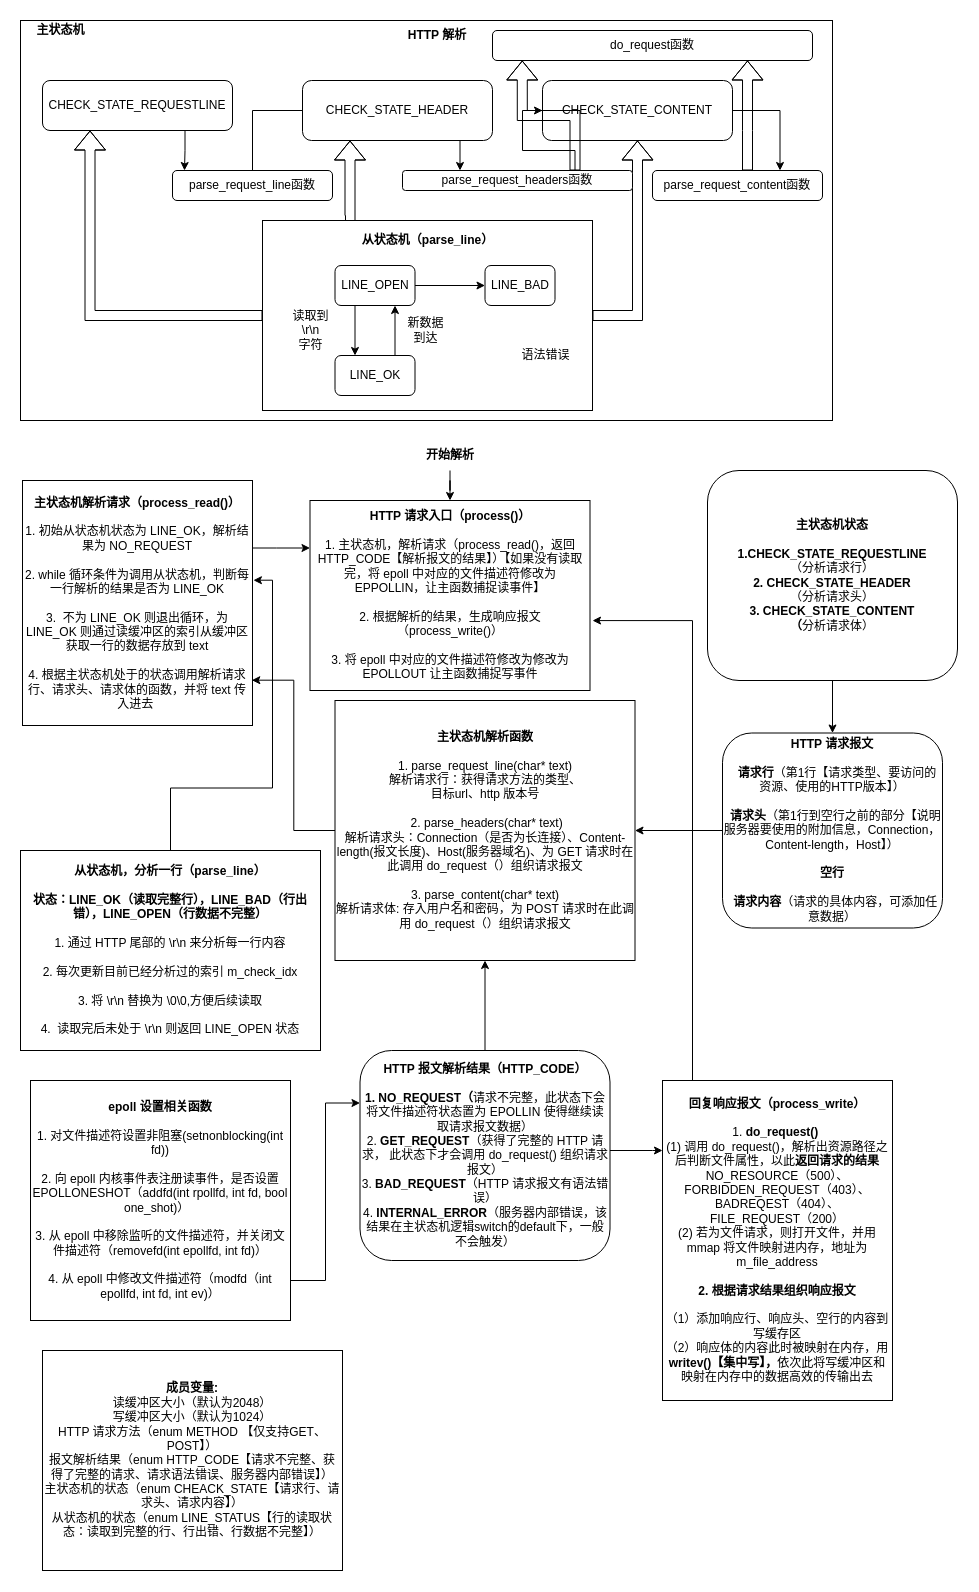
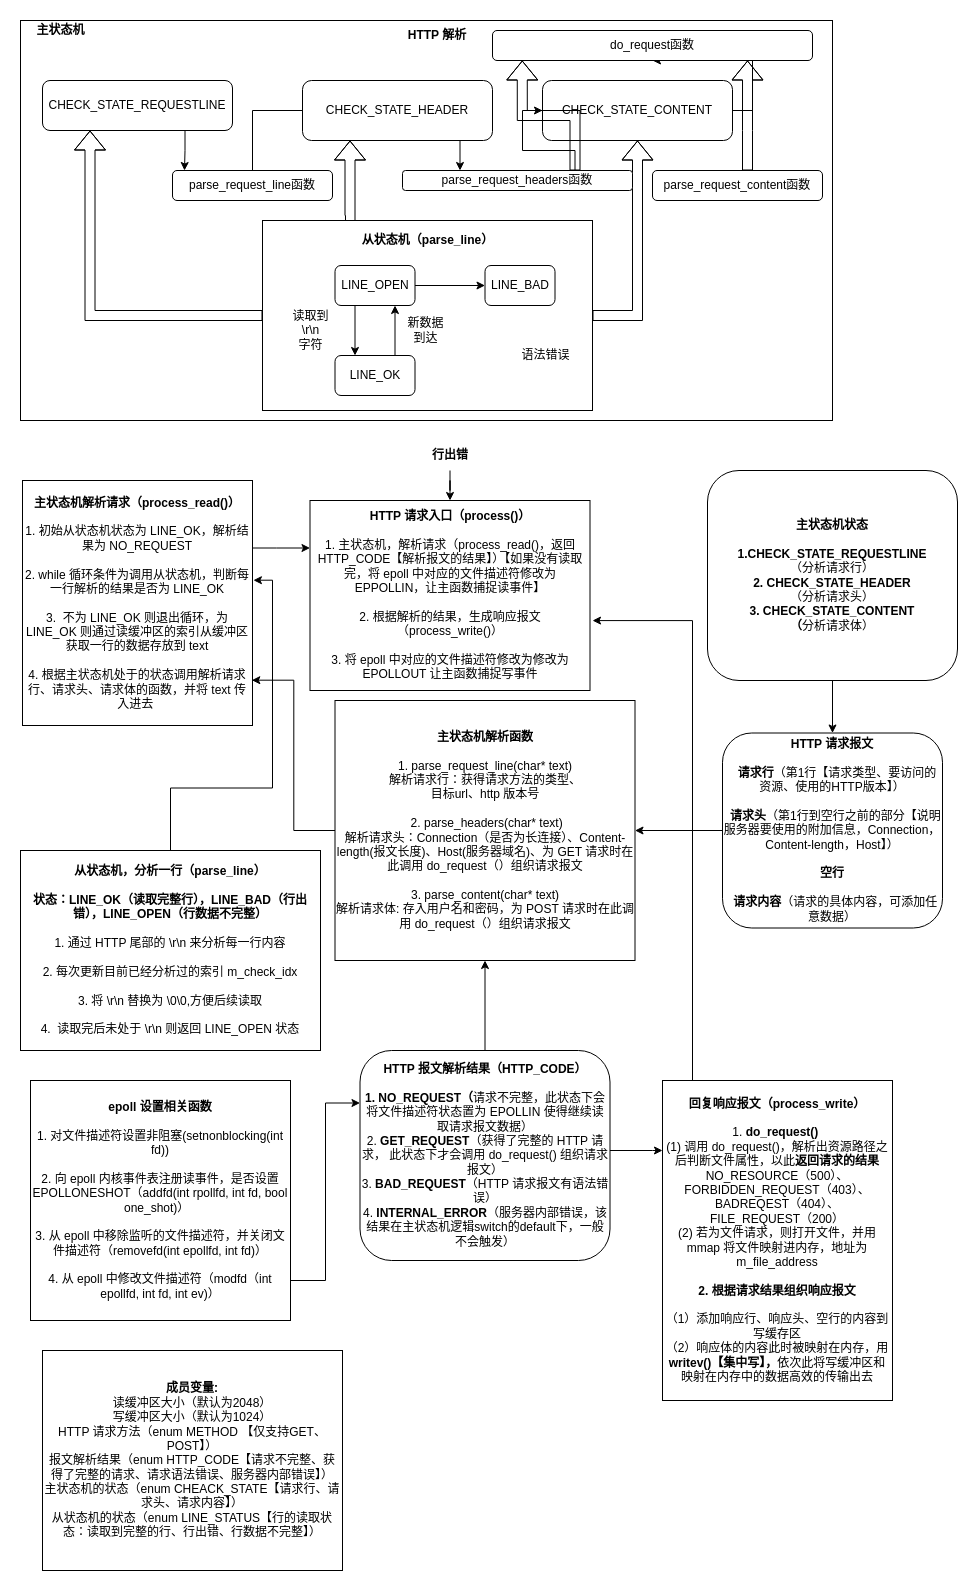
  <mxCell id="0" />
  <mxCell id="1" parent="0" />
  <mxCell id="2" value="" style="rounded=0;whiteSpace=wrap;html=1;" parent="1" vertex="1"><mxGeometry x="20" y="20" width="812" height="400" as="geometry" /></mxCell>
  <mxCell id="3" value="&lt;b&gt;HTTP 解析&lt;/b&gt;" style="text;html=1;strokeColor=none;fillColor=none;align=center;verticalAlign=middle;whiteSpace=wrap;rounded=0;" parent="1" vertex="1"><mxGeometry x="382" y="20" width="110" height="30" as="geometry" /></mxCell>
  <mxCell id="4" style="edgeStyle=orthogonalEdgeStyle;rounded=0;orthogonalLoop=1;jettySize=auto;html=1;" edge="1" parent="1" source="5" target="49"><mxGeometry relative="1" as="geometry" /></mxCell>
  <mxCell id="5" value="&lt;b&gt;HTTP 请求报文&lt;br&gt;&lt;br&gt;&amp;nbsp; &amp;nbsp;请求行&lt;/b&gt;（第1行【请求类型、要访问的资源、使用的HTTP版本】）&lt;br&gt;&lt;br&gt;&lt;b&gt;&amp;nbsp; 请求头&lt;/b&gt;（第1行到空行之前的部分【说明服务器要使用的附加信息，Connection，Content-length，Host】）&lt;br&gt;&lt;b&gt;&lt;br&gt;空行&lt;br&gt;&lt;/b&gt;&lt;br&gt;&lt;b&gt;&amp;nbsp; 请求内容&lt;/b&gt;（请求的具体内容，可添加任意数据）" style="rounded=1;whiteSpace=wrap;html=1;" parent="1" vertex="1"><mxGeometry x="722" y="732.5" width="220" height="195" as="geometry" /></mxCell>
  <mxCell id="6" value="&lt;b&gt;成员变量:&lt;/b&gt;&lt;br&gt;读缓冲区大小（默认为2048）&lt;br&gt;写缓冲区大小（默认为1024）&lt;br&gt;HTTP 请求方法（enum METHOD 【仅支持GET、POST】）&lt;br&gt;报文解析结果（enum HTTP_CODE【请求不完整、获得了完整的请求、请求语法错误、服务器内部错误】）&lt;br&gt;主状态机的状态（enum CHEACK_STATE【请求行、请求头、请求内容】）&lt;br&gt;从状态机的状态（enum LINE_STATUS【行的读取状态：读取到完整的行、行出错、行数据不完整】）" style="rounded=0;whiteSpace=wrap;html=1;" parent="1" vertex="1"><mxGeometry x="42" y="1350" width="300" height="220" as="geometry" /></mxCell>
  <mxCell id="7" style="edgeStyle=orthogonalEdgeStyle;rounded=0;orthogonalLoop=1;jettySize=auto;html=1;entryX=0;entryY=0.25;entryDx=0;entryDy=0;" edge="1" parent="1" source="8" target="12"><mxGeometry relative="1" as="geometry"><Array as="points"><mxPoint x="325" y="1280" /><mxPoint x="325" y="1102" /></Array></mxGeometry></mxCell>
  <mxCell id="8" value="&lt;b&gt;epoll 设置相关函数&lt;/b&gt;&lt;br&gt;&lt;br&gt;1. 对文件描述符设置非阻塞(setnonblocking(int fd))&lt;br&gt;&lt;br&gt;2. 向 epoll 内核事件表注册读事件，是否设置EPOLLONESHOT（addfd(int rpollfd, int fd, bool one_shot)）&amp;nbsp;&amp;nbsp;&lt;br&gt;&lt;br&gt;3. 从 epoll 中移除监听的文件描述符，并关闭文件描述符（removefd(int epollfd, int fd)）&lt;br&gt;&lt;br&gt;4. 从 epoll 中修改文件描述符（modfd（int epollfd, int fd, int ev)）" style="rounded=0;whiteSpace=wrap;html=1;" parent="1" vertex="1"><mxGeometry x="30" y="1080" width="260" height="240" as="geometry" /></mxCell>
  <mxCell id="9" value="&lt;b&gt;HTTP 请求入口（process()）&lt;/b&gt;&lt;br&gt;&lt;br&gt;1. 主状态机，解析请求（process_read()，返回 HTTP_CODE【解析报文的结果】）【如果没有读取完，将 epoll 中对应的文件描述符修改为 EPPOLLIN，让主函数捕捉读事件】&lt;br&gt;&lt;br&gt;2. 根据解析的结果，生成响应报文（process_write()）&lt;br&gt;&lt;br&gt;3. 将 epoll 中对应的文件描述符修改为修改为 EPOLLOUT 让主函数捕捉写事件" style="whiteSpace=wrap;html=1;" parent="1" vertex="1"><mxGeometry x="309.5" y="500" width="280" height="190" as="geometry" /></mxCell>
  <mxCell id="10" style="edgeStyle=orthogonalEdgeStyle;rounded=0;orthogonalLoop=1;jettySize=auto;html=1;" edge="1" parent="1" source="12" target="49"><mxGeometry relative="1" as="geometry" /></mxCell>
  <mxCell id="11" style="edgeStyle=orthogonalEdgeStyle;rounded=0;orthogonalLoop=1;jettySize=auto;html=1;" edge="1" parent="1" source="12" target="51"><mxGeometry relative="1" as="geometry"><Array as="points"><mxPoint x="652" y="1150" /><mxPoint x="652" y="1150" /></Array></mxGeometry></mxCell>
  <mxCell id="12" value="&lt;b&gt;HTTP 报文解析结果（HTTP_CODE）&lt;br&gt;&lt;br&gt;1. NO_REQUEST（&lt;/b&gt;请求不完整，此状态下会将文件描述符状态置为 EPOLLIN 使得继续读取请求报文数据）&lt;br&gt;2. &lt;b&gt;GET_REQUEST&lt;/b&gt;（获得了完整的 HTTP 请求， 此状态下才会调用 do_request() 组织请求报文）&lt;br&gt;3.&lt;b&gt; BAD_REQUEST&lt;/b&gt;（HTTP 请求报文有语法错误）&lt;br&gt;4. &lt;b&gt;INTERNAL_ERROR&lt;/b&gt;（服务器内部错误，该结果在主状态机逻辑switch的default下，一般不会触发）" style="rounded=1;whiteSpace=wrap;html=1;" parent="1" vertex="1"><mxGeometry x="359.5" y="1050" width="250" height="210" as="geometry" /></mxCell>
  <mxCell id="13" style="edgeStyle=orthogonalEdgeStyle;rounded=0;orthogonalLoop=1;jettySize=auto;html=1;entryX=1.004;entryY=0.407;entryDx=0;entryDy=0;entryPerimeter=0;" edge="1" parent="1" source="14" target="47"><mxGeometry relative="1" as="geometry" /></mxCell>
  <mxCell id="14" value="&lt;b&gt;从状态机，分析一行（parse_line）&lt;/b&gt;&lt;br&gt;&lt;br&gt;&lt;b&gt;状态：LINE_OK（读取完整行），LINE_BAD（行出错），LINE_OPEN（行数据不完整）&lt;br&gt;&lt;/b&gt;&lt;br&gt;1. 通过 HTTP 尾部的 \r\n 来分析每一行内容&lt;br&gt;&lt;br&gt;2. 每次更新目前已经分析过的索引 m_check_idx&lt;br&gt;&lt;br&gt;3. 将 \r\n 替换为 \0\0,方便后续读取&lt;br&gt;&lt;br&gt;4.&amp;nbsp; 读取完后未处于 \r\n 则返回 LINE_OPEN 状态" style="whiteSpace=wrap;html=1;" parent="1" vertex="1"><mxGeometry x="20" y="850" width="300" height="200" as="geometry" /></mxCell>
  <mxCell id="15" value="&lt;b&gt;主状态机&lt;/b&gt;" style="text;html=1;align=center;verticalAlign=middle;resizable=0;points=[];autosize=1;strokeColor=none;fillColor=none;" parent="1" vertex="1"><mxGeometry x="30" y="20" width="60" height="20" as="geometry" /></mxCell>
  <mxCell id="16" style="edgeStyle=orthogonalEdgeStyle;shape=flexArrow;rounded=0;orthogonalLoop=1;jettySize=auto;html=1;exitX=0;exitY=0.5;exitDx=0;exitDy=0;entryX=0.25;entryY=1;entryDx=0;entryDy=0;" parent="1" source="19" target="31" edge="1"><mxGeometry relative="1" as="geometry" /></mxCell>
  <mxCell id="17" style="edgeStyle=orthogonalEdgeStyle;shape=flexArrow;rounded=0;orthogonalLoop=1;jettySize=auto;html=1;exitX=0.25;exitY=0;exitDx=0;exitDy=0;entryX=0.25;entryY=1;entryDx=0;entryDy=0;" parent="1" source="19" target="33" edge="1"><mxGeometry relative="1" as="geometry"><Array as="points"><mxPoint x="350" y="220" /></Array></mxGeometry></mxCell>
  <mxCell id="18" style="edgeStyle=orthogonalEdgeStyle;shape=flexArrow;rounded=0;orthogonalLoop=1;jettySize=auto;html=1;exitX=1;exitY=0.5;exitDx=0;exitDy=0;entryX=0.5;entryY=1;entryDx=0;entryDy=0;" parent="1" source="19" target="35" edge="1"><mxGeometry relative="1" as="geometry" /></mxCell>
  <mxCell id="19" value="" style="whiteSpace=wrap;html=1;" parent="1" vertex="1"><mxGeometry x="262" y="220" width="330" height="190" as="geometry" /></mxCell>
  <mxCell id="20" style="edgeStyle=orthogonalEdgeStyle;rounded=0;orthogonalLoop=1;jettySize=auto;html=1;" parent="1" source="21" target="23" edge="1"><mxGeometry relative="1" as="geometry" /></mxCell>
  <mxCell id="21" value="LINE_OPEN" style="rounded=1;whiteSpace=wrap;html=1;" parent="1" vertex="1"><mxGeometry x="334.5" y="265" width="80" height="40" as="geometry" /></mxCell>
  <mxCell id="22" value="&lt;b&gt;从状态机（parse_line）&lt;/b&gt;" style="text;html=1;align=center;verticalAlign=middle;resizable=0;points=[];autosize=1;strokeColor=none;fillColor=none;" parent="1" vertex="1"><mxGeometry x="352" y="230" width="150" height="20" as="geometry" /></mxCell>
  <mxCell id="23" value="LINE_BAD" style="rounded=1;whiteSpace=wrap;html=1;" parent="1" vertex="1"><mxGeometry x="484.5" y="265" width="70" height="40" as="geometry" /></mxCell>
  <mxCell id="24" value="语法错误" style="text;html=1;align=center;verticalAlign=middle;resizable=0;points=[];autosize=1;strokeColor=none;fillColor=none;" parent="1" vertex="1"><mxGeometry x="514.5" y="345" width="60" height="20" as="geometry" /></mxCell>
  <mxCell id="25" value="新数据&lt;br&gt;到达" style="text;html=1;align=center;verticalAlign=middle;resizable=0;points=[];autosize=1;strokeColor=none;fillColor=none;" parent="1" vertex="1"><mxGeometry x="399.5" y="315" width="50" height="30" as="geometry" /></mxCell>
  <mxCell id="26" style="edgeStyle=orthogonalEdgeStyle;rounded=0;orthogonalLoop=1;jettySize=auto;html=1;exitX=0.25;exitY=1;exitDx=0;exitDy=0;entryX=0.25;entryY=0;entryDx=0;entryDy=0;" parent="1" source="21" target="27" edge="1"><mxGeometry relative="1" as="geometry" /></mxCell>
  <mxCell id="27" value="LINE_OK" style="rounded=1;whiteSpace=wrap;html=1;" parent="1" vertex="1"><mxGeometry x="334.5" y="355" width="80" height="40" as="geometry" /></mxCell>
  <mxCell id="28" style="edgeStyle=orthogonalEdgeStyle;rounded=0;orthogonalLoop=1;jettySize=auto;html=1;exitX=0.75;exitY=0;exitDx=0;exitDy=0;entryX=0.75;entryY=1;entryDx=0;entryDy=0;" parent="1" source="27" target="21" edge="1"><mxGeometry relative="1" as="geometry" /></mxCell>
  <mxCell id="29" value="读取到&lt;br&gt;\r\n&lt;br&gt;字符&lt;br&gt;" style="text;html=1;align=center;verticalAlign=middle;resizable=0;points=[];autosize=1;strokeColor=none;fillColor=none;" parent="1" vertex="1"><mxGeometry x="284.5" y="305" width="50" height="50" as="geometry" /></mxCell>
  <mxCell id="30" style="edgeStyle=orthogonalEdgeStyle;rounded=0;orthogonalLoop=1;jettySize=auto;html=1;exitX=0.75;exitY=1;exitDx=0;exitDy=0;entryX=0.075;entryY=0;entryDx=0;entryDy=0;entryPerimeter=0;" parent="1" source="31" target="37" edge="1"><mxGeometry relative="1" as="geometry" /></mxCell>
  <mxCell id="31" value="CHECK_STATE_REQUESTLINE&lt;br&gt;" style="rounded=1;whiteSpace=wrap;html=1;" parent="1" vertex="1"><mxGeometry x="42" y="80" width="190" height="50" as="geometry" /></mxCell>
  <mxCell id="32" style="edgeStyle=orthogonalEdgeStyle;rounded=0;orthogonalLoop=1;jettySize=auto;html=1;exitX=0.75;exitY=1;exitDx=0;exitDy=0;entryX=0.25;entryY=0;entryDx=0;entryDy=0;" parent="1" source="33" target="40" edge="1"><mxGeometry relative="1" as="geometry" /></mxCell>
  <mxCell id="33" value="CHECK_STATE_HEADER" style="rounded=1;whiteSpace=wrap;html=1;" parent="1" vertex="1"><mxGeometry x="302" y="80" width="190" height="60" as="geometry" /></mxCell>
- <mxCell id="34" style="edgeStyle=orthogonalEdgeStyle;rounded=0;orthogonalLoop=1;jettySize=auto;html=1;exitX=1;exitY=0.5;exitDx=0;exitDy=0;entryX=0.75;entryY=0;entryDx=0;entryDy=0;" parent="1" source="35" target="42" edge="1"><mxGeometry relative="1" as="geometry" /></mxCell>
+ <mxCell id="34" style="edgeStyle=orthogonalEdgeStyle;rounded=0;orthogonalLoop=1;jettySize=auto;html=1;exitX=1;exitY=0.5;exitDx=0;exitDy=0;" parent="1" source="35" target="43" edge="1"><mxGeometry relative="1" as="geometry" /></mxCell>
  <mxCell id="35" value="CHECK_STATE_CONTENT" style="rounded=1;whiteSpace=wrap;html=1;" parent="1" vertex="1"><mxGeometry x="542" y="80" width="190" height="60" as="geometry" /></mxCell>
  <mxCell id="36" style="edgeStyle=orthogonalEdgeStyle;rounded=0;orthogonalLoop=1;jettySize=auto;html=1;exitX=0.5;exitY=0;exitDx=0;exitDy=0;entryX=0;entryY=0.5;entryDx=0;entryDy=0;endArrow=none;" parent="1" source="37" target="33" edge="1"><mxGeometry relative="1" as="geometry" /></mxCell>
  <mxCell id="37" value="parse_request_line函数" style="rounded=1;whiteSpace=wrap;html=1;" parent="1" vertex="1"><mxGeometry x="172" y="170" width="160" height="30" as="geometry" /></mxCell>
  <mxCell id="38" style="edgeStyle=orthogonalEdgeStyle;rounded=0;orthogonalLoop=1;jettySize=auto;html=1;exitX=0.75;exitY=0;exitDx=0;exitDy=0;entryX=0;entryY=0.5;entryDx=0;entryDy=0;" parent="1" source="40" target="35" edge="1"><mxGeometry relative="1" as="geometry" /></mxCell>
  <mxCell id="39" style="edgeStyle=orthogonalEdgeStyle;shape=flexArrow;rounded=0;orthogonalLoop=1;jettySize=auto;html=1;exitX=0.75;exitY=0;exitDx=0;exitDy=0;entryX=0.093;entryY=1;entryDx=0;entryDy=0;entryPerimeter=0;" parent="1" source="40" target="43" edge="1"><mxGeometry relative="1" as="geometry" /></mxCell>
  <mxCell id="40" value="parse_request_headers函数" style="rounded=1;whiteSpace=wrap;html=1;" parent="1" vertex="1"><mxGeometry x="402" y="170" width="230" height="20" as="geometry" /></mxCell>
  <mxCell id="41" style="edgeStyle=orthogonalEdgeStyle;shape=flexArrow;rounded=0;orthogonalLoop=1;jettySize=auto;html=1;entryX=0.797;entryY=1;entryDx=0;entryDy=0;entryPerimeter=0;" parent="1" source="42" target="43" edge="1"><mxGeometry relative="1" as="geometry"><Array as="points"><mxPoint x="747" y="130" /><mxPoint x="747" y="130" /></Array></mxGeometry></mxCell>
  <mxCell id="42" value="parse_request_content函数" style="rounded=1;whiteSpace=wrap;html=1;" parent="1" vertex="1"><mxGeometry x="652" y="170" width="170" height="30" as="geometry" /></mxCell>
  <mxCell id="43" value="do_request函数" style="rounded=1;whiteSpace=wrap;html=1;" parent="1" vertex="1"><mxGeometry x="492" y="30" width="320" height="30" as="geometry" /></mxCell>
  <mxCell id="44" style="edgeStyle=orthogonalEdgeStyle;rounded=0;orthogonalLoop=1;jettySize=auto;html=1;entryX=0.5;entryY=0;entryDx=0;entryDy=0;" edge="1" parent="1" source="45" target="5"><mxGeometry relative="1" as="geometry" /></mxCell>
  <mxCell id="45" value="&lt;b&gt;主状态机状态&lt;/b&gt;&lt;br&gt;&lt;br&gt;&lt;b&gt;1.CHECK_STATE_REQUESTLINE&lt;/b&gt;&lt;br&gt;（分析请求行）&lt;br&gt;&lt;b&gt;2. CHECK_STATE_HEADER&lt;/b&gt;&lt;br&gt;（分析请求头）&lt;br&gt;&lt;b&gt;3. CHECK_STATE_CONTENT&lt;/b&gt;&lt;br&gt;&lt;b&gt;（&lt;/b&gt;分析请求体）" style="rounded=1;whiteSpace=wrap;html=1;" parent="1" vertex="1"><mxGeometry x="707" y="470" width="250" height="210" as="geometry" /></mxCell>
  <mxCell id="46" style="edgeStyle=orthogonalEdgeStyle;rounded=0;orthogonalLoop=1;jettySize=auto;html=1;entryX=0;entryY=0.25;entryDx=0;entryDy=0;" edge="1" parent="1" source="47" target="9"><mxGeometry relative="1" as="geometry"><Array as="points"><mxPoint x="276" y="548" /></Array></mxGeometry></mxCell>
  <mxCell id="47" value="&lt;b&gt;主状态机解析请求（process_read()）&lt;/b&gt;&lt;br&gt;&lt;br&gt;1. 初始从状态机状态为 LINE_OK，解析结果为 NO_REQUEST&lt;br&gt;&lt;br&gt;2. while 循环条件为调用从状态机，判断每一行解析的结果是否为 LINE_OK&lt;br&gt;&lt;br&gt;3.&amp;nbsp; 不为 LINE_OK 则退出循环，为 LINE_OK 则通过读缓冲区的索引从缓冲区获取一行的数据存放到 text&lt;br&gt;&lt;br&gt;4. 根据主状态机处于的状态调用解析请求行、请求头、请求体的函数，并将 text 传入进去&amp;nbsp;" style="whiteSpace=wrap;html=1;" parent="1" vertex="1"><mxGeometry x="22" y="480" width="230" height="245" as="geometry" /></mxCell>
  <mxCell id="48" style="edgeStyle=orthogonalEdgeStyle;rounded=0;orthogonalLoop=1;jettySize=auto;html=1;entryX=0.997;entryY=0.815;entryDx=0;entryDy=0;entryPerimeter=0;" edge="1" parent="1" source="49" target="47"><mxGeometry relative="1" as="geometry" /></mxCell>
  <mxCell id="49" value="&lt;b&gt;主状态机解析函数&lt;/b&gt;&lt;br&gt;&lt;br&gt;1. parse_request_line(char* text)&lt;br&gt;解析请求行：获得请求方法的类型、&lt;br&gt;目标url、http 版本号&lt;br&gt;&lt;br&gt;&amp;nbsp;2. parse_headers(char* text)&lt;br&gt;解析请求头：Connection（是否为长连接）、Content-length(报文长度)、Host(服务器域名)、为 GET 请求时在此调用 do_request（）组织请求报文&lt;br&gt;&lt;br&gt;3. parse_content(char* text)&lt;br&gt;解析请求体: 存入用户名和密码，为 POST 请求时在此调用 do_request（）组织请求报文" style="whiteSpace=wrap;html=1;" parent="1" vertex="1"><mxGeometry x="334.5" y="700" width="300" height="260" as="geometry" /></mxCell>
  <mxCell id="50" style="edgeStyle=orthogonalEdgeStyle;rounded=0;orthogonalLoop=1;jettySize=auto;html=1;entryX=1.009;entryY=0.632;entryDx=0;entryDy=0;entryPerimeter=0;" edge="1" parent="1" source="51" target="9"><mxGeometry relative="1" as="geometry"><Array as="points"><mxPoint x="692" y="620" /></Array></mxGeometry></mxCell>
  <mxCell id="51" value="&lt;b&gt;回复响应报文（process_write）&lt;/b&gt;&lt;br&gt;&lt;br&gt;1. &lt;b&gt;do_request()&lt;/b&gt;&amp;nbsp;&lt;br&gt;(1) 调用 do_request()，解析出资源路径之后判断文件属性，以此&lt;b&gt;返回请求的结果&lt;/b&gt;&lt;br&gt;NO_RESOURCE（500）、FORBIDDEN_REQUEST（403）、BADREQEST（404）、&lt;br&gt;FILE_REQUEST（200）&lt;br&gt;(2) 若为文件请求，则打开文件，并用 mmap 将文件映射进内存，地址为 m_file_address&lt;br&gt;&lt;br&gt;&lt;b&gt;2. 根据请求结果组织响应报文&lt;/b&gt;&lt;br&gt;&lt;br&gt;（1）添加响应行、响应头、空行的内容到写缓存区&lt;br&gt;（2）响应体的内容此时被映射在内存，用 &lt;b&gt;writev()【集中写】，&lt;/b&gt;依次此将写缓冲区和映射在内存中的数据高效的传输出去" style="whiteSpace=wrap;html=1;" vertex="1" parent="1"><mxGeometry x="662" y="1080" width="230" height="320" as="geometry" /></mxCell>
  <mxCell id="52" style="edgeStyle=orthogonalEdgeStyle;rounded=0;orthogonalLoop=1;jettySize=auto;html=1;" edge="1" parent="1" source="53" target="9"><mxGeometry relative="1" as="geometry" /></mxCell>
- <mxCell id="53" value="&lt;b&gt;开始解析&lt;/b&gt;" style="text;html=1;strokeColor=none;fillColor=none;align=center;verticalAlign=middle;whiteSpace=wrap;rounded=0;" vertex="1" parent="1"><mxGeometry x="419.5" y="440" width="60" height="30" as="geometry" /></mxCell>
+ <mxCell id="53" value="&lt;b&gt;行出错&lt;/b&gt;" style="text;html=1;strokeColor=none;fillColor=none;align=center;verticalAlign=middle;whiteSpace=wrap;rounded=0;" vertex="1" parent="1"><mxGeometry x="419.5" y="440" width="60" height="30" as="geometry" /></mxCell>
